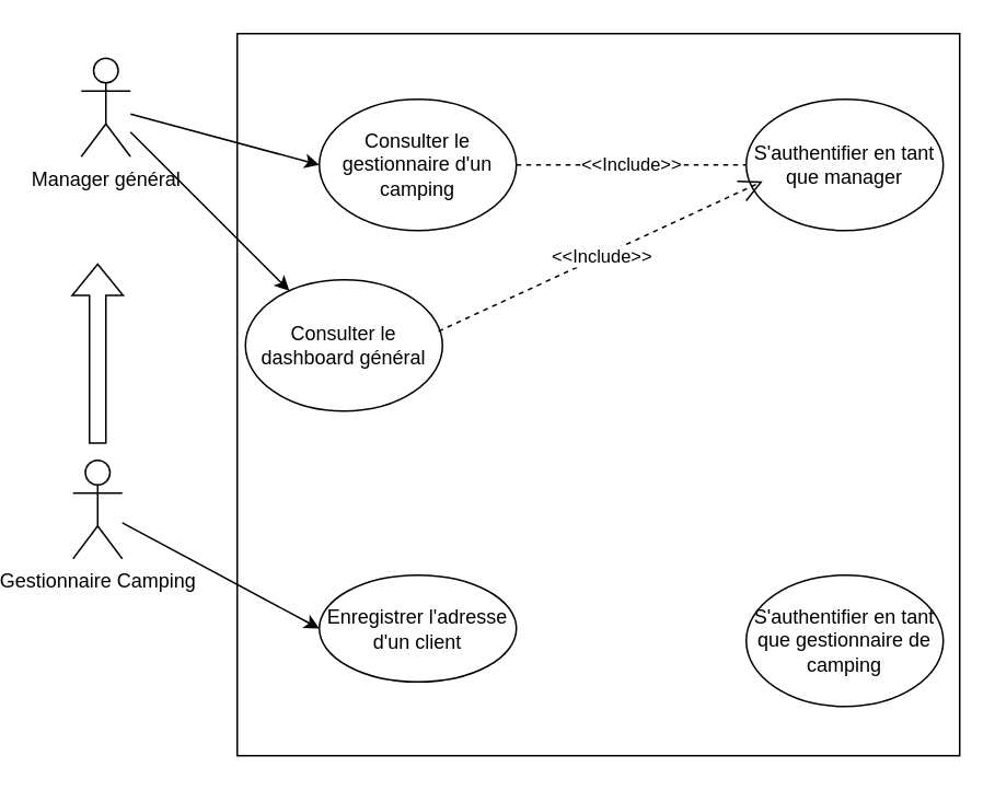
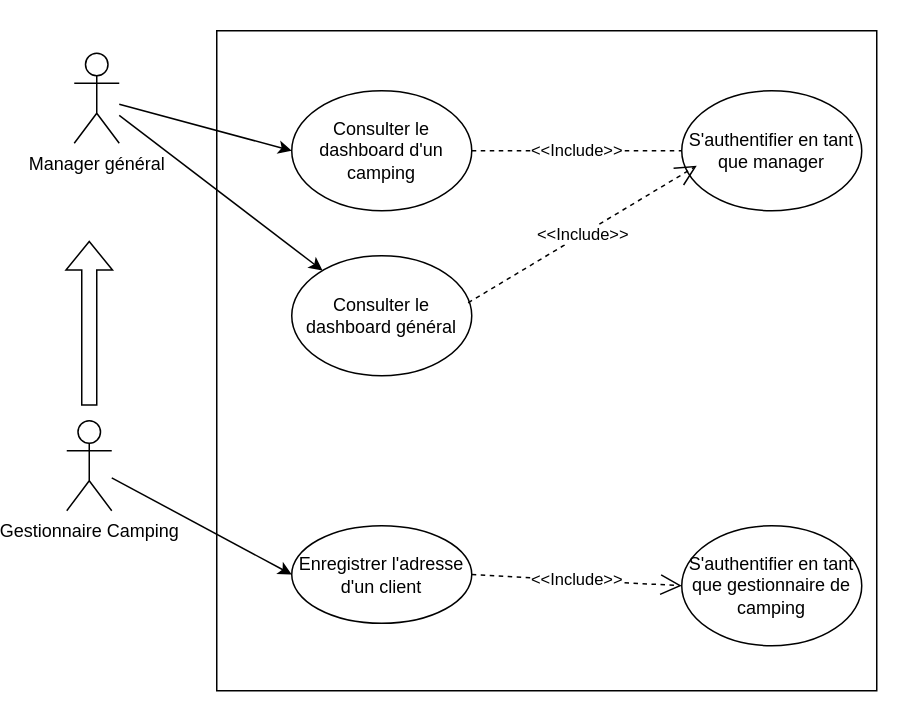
  <mxCell id="0" />
  <mxCell id="1" parent="0" />
  <mxCell id="2" value="Manager général" style="shape=umlActor;verticalLabelPosition=bottom;verticalAlign=top;html=1;outlineConnect=0;" parent="1" vertex="1"><mxGeometry x="25" y="35" width="30" height="60" as="geometry" /></mxCell>
  <mxCell id="3" value="" style="whiteSpace=wrap;html=1;aspect=fixed;" parent="1" vertex="1"><mxGeometry x="120" y="20" width="440" height="440" as="geometry" /></mxCell>
- <mxCell id="4" value="Consulter le gestionnaire d'un camping" style="ellipse;whiteSpace=wrap;html=1;" parent="1" vertex="1"><mxGeometry x="170" y="60" width="120" height="80" as="geometry" /></mxCell>
+ <mxCell id="4" value="Consulter le dashboard d'un camping" style="ellipse;whiteSpace=wrap;html=1;" parent="1" vertex="1"><mxGeometry x="170" y="60" width="120" height="80" as="geometry" /></mxCell>
  <mxCell id="5" value="" style="endArrow=classic;html=1;rounded=0;entryX=0;entryY=0.5;entryDx=0;entryDy=0;" parent="1" source="2" target="4" edge="1"><mxGeometry width="50" height="50" relative="1" as="geometry"><mxPoint x="320" y="280" as="sourcePoint" /><mxPoint x="370" y="230" as="targetPoint" /></mxGeometry></mxCell>
  <mxCell id="6" value="Gestionnaire Camping" style="shape=umlActor;verticalLabelPosition=bottom;verticalAlign=top;html=1;outlineConnect=0;" parent="1" vertex="1"><mxGeometry x="20" y="280" width="30" height="60" as="geometry" /></mxCell>
  <mxCell id="7" value="" style="shape=flexArrow;endArrow=classic;html=1;rounded=0;" parent="1" edge="1"><mxGeometry width="50" height="50" relative="1" as="geometry"><mxPoint x="35" y="270" as="sourcePoint" /><mxPoint x="35" y="160" as="targetPoint" /></mxGeometry></mxCell>
  <mxCell id="8" value="S'authentifier en tant que gestionnaire de camping" style="ellipse;whiteSpace=wrap;html=1;" parent="1" vertex="1"><mxGeometry x="430" y="350" width="120" height="80" as="geometry" /></mxCell>
  <mxCell id="9" value="Enregistrer l'adresse d'un client" style="ellipse;whiteSpace=wrap;html=1;" parent="1" vertex="1"><mxGeometry x="170" y="350" width="120" height="65" as="geometry" /></mxCell>
  <mxCell id="10" value="" style="endArrow=classic;html=1;rounded=0;entryX=0;entryY=0.5;entryDx=0;entryDy=0;" parent="1" source="6" target="9" edge="1"><mxGeometry width="50" height="50" relative="1" as="geometry"><mxPoint x="320" y="280" as="sourcePoint" /><mxPoint x="370" y="230" as="targetPoint" /></mxGeometry></mxCell>
  <mxCell id="11" value="S'authentifier en tant que manager" style="ellipse;whiteSpace=wrap;html=1;" parent="1" vertex="1"><mxGeometry x="430" y="60" width="120" height="80" as="geometry" /></mxCell>
+ <mxCell id="12" value="&amp;lt;&amp;lt;Include&amp;gt;&amp;gt;" style="endArrow=open;endSize=12;dashed=1;html=1;rounded=0;exitX=1;exitY=0.5;exitDx=0;exitDy=0;entryX=0;entryY=0.5;entryDx=0;entryDy=0;" parent="1" source="9" target="8" edge="1"><mxGeometry width="160" relative="1" as="geometry"><mxPoint x="260" y="250" as="sourcePoint" /><mxPoint x="420" y="250" as="targetPoint" /></mxGeometry></mxCell>
  <mxCell id="13" value="&amp;lt;&amp;lt;Include&amp;gt;&amp;gt;" style="endArrow=none;endSize=12;dashed=1;html=1;rounded=0;exitX=1;exitY=0.5;exitDx=0;exitDy=0;entryX=0;entryY=0.5;entryDx=0;entryDy=0;" parent="1" source="4" target="11" edge="1"><mxGeometry width="160" relative="1" as="geometry"><mxPoint x="260" y="250" as="sourcePoint" /><mxPoint x="420" y="250" as="targetPoint" /></mxGeometry></mxCell>
- <mxCell id="14" value="Consulter le dashboard général" style="ellipse;whiteSpace=wrap;html=1;" vertex="1" parent="1"><mxGeometry x="125" y="170" width="120" height="80" as="geometry" /></mxCell>
+ <mxCell id="14" value="Consulter le dashboard général" style="ellipse;whiteSpace=wrap;html=1;" vertex="1" parent="1"><mxGeometry x="170" y="170" width="120" height="80" as="geometry" /></mxCell>
  <mxCell id="15" value="" style="endArrow=classic;html=1;rounded=0;" edge="1" parent="1" source="2" target="14"><mxGeometry width="50" height="50" relative="1" as="geometry"><mxPoint x="320" y="280" as="sourcePoint" /><mxPoint x="370" y="230" as="targetPoint" /></mxGeometry></mxCell>
  <mxCell id="16" value="&amp;lt;&amp;lt;Include&amp;gt;&amp;gt;" style="endArrow=open;endSize=12;dashed=1;html=1;rounded=0;exitX=0.98;exitY=0.392;exitDx=0;exitDy=0;entryX=0;entryY=0.5;entryDx=0;entryDy=0;exitPerimeter=0;" edge="1" parent="1" source="14"><mxGeometry width="160" relative="1" as="geometry"><mxPoint x="300" y="110" as="sourcePoint" /><mxPoint x="440" y="110" as="targetPoint" /></mxGeometry></mxCell>
